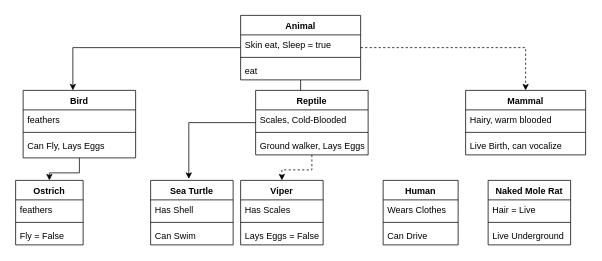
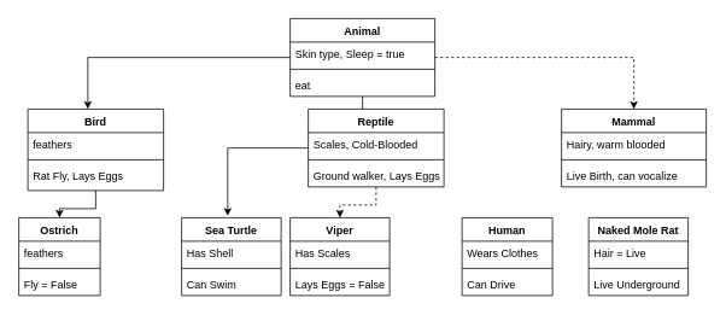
  <mxCell id="0" />
  <mxCell id="1" parent="0" />
  <mxCell id="2" style="edgeStyle=orthogonalEdgeStyle;rounded=0;orthogonalLoop=1;jettySize=auto;html=1;" parent="1" source="5" target="11" edge="1"><mxGeometry relative="1" as="geometry" /></mxCell>
  <mxCell id="3" style="edgeStyle=orthogonalEdgeStyle;rounded=0;orthogonalLoop=1;jettySize=auto;html=1;dashed=1;" parent="1" source="5" target="20" edge="1"><mxGeometry relative="1" as="geometry" /></mxCell>
  <mxCell id="4" style="edgeStyle=orthogonalEdgeStyle;rounded=0;orthogonalLoop=1;jettySize=auto;html=1;entryX=0.442;entryY=0;entryDx=0;entryDy=0;entryPerimeter=0;" parent="1" source="5" target="16" edge="1"><mxGeometry relative="1" as="geometry" /></mxCell>
  <mxCell id="5" value="Animal" style="swimlane;fontStyle=1;align=center;verticalAlign=top;childLayout=stackLayout;horizontal=1;startSize=26;horizontalStack=0;resizeParent=1;resizeParentMax=0;resizeLast=0;collapsible=1;marginBottom=0;" parent="1" vertex="1"><mxGeometry x="320" y="20" width="160" height="86" as="geometry" /></mxCell>
- <mxCell id="6" value="Skin eat, Sleep = true " style="text;strokeColor=none;fillColor=none;align=left;verticalAlign=top;spacingLeft=4;spacingRight=4;overflow=hidden;rotatable=0;points=[[0,0.5],[1,0.5]];portConstraint=eastwest;" parent="5" vertex="1"><mxGeometry y="26" width="160" height="26" as="geometry" /></mxCell>
+ <mxCell id="6" value="Skin type, Sleep = true " style="text;strokeColor=none;fillColor=none;align=left;verticalAlign=top;spacingLeft=4;spacingRight=4;overflow=hidden;rotatable=0;points=[[0,0.5],[1,0.5]];portConstraint=eastwest;" parent="5" vertex="1"><mxGeometry y="26" width="160" height="26" as="geometry" /></mxCell>
  <mxCell id="7" value="" style="line;strokeWidth=1;fillColor=none;align=left;verticalAlign=middle;spacingTop=-1;spacingLeft=3;spacingRight=3;rotatable=0;labelPosition=right;points=[];portConstraint=eastwest;" parent="5" vertex="1"><mxGeometry y="52" width="160" height="8" as="geometry" /></mxCell>
  <mxCell id="8" value="eat" style="text;strokeColor=none;fillColor=none;align=left;verticalAlign=top;spacingLeft=4;spacingRight=4;overflow=hidden;rotatable=0;points=[[0,0.5],[1,0.5]];portConstraint=eastwest;" parent="5" vertex="1"><mxGeometry y="60" width="160" height="26" as="geometry" /></mxCell>
  <mxCell id="9" style="edgeStyle=orthogonalEdgeStyle;rounded=0;orthogonalLoop=1;jettySize=auto;html=1;entryX=0.463;entryY=-0.023;entryDx=0;entryDy=0;entryPerimeter=0;" parent="1" source="11" target="28" edge="1"><mxGeometry relative="1" as="geometry" /></mxCell>
  <mxCell id="10" style="edgeStyle=orthogonalEdgeStyle;rounded=0;orthogonalLoop=1;jettySize=auto;html=1;entryX=0.5;entryY=0;entryDx=0;entryDy=0;dashed=1;" parent="1" source="11" target="40" edge="1"><mxGeometry relative="1" as="geometry" /></mxCell>
  <mxCell id="11" value="Reptile" style="swimlane;fontStyle=1;align=center;verticalAlign=top;childLayout=stackLayout;horizontal=1;startSize=26;horizontalStack=0;resizeParent=1;resizeParentMax=0;resizeLast=0;collapsible=1;marginBottom=0;" parent="1" vertex="1"><mxGeometry x="340" y="120" width="150" height="86" as="geometry" /></mxCell>
  <mxCell id="12" value="Scales, Cold-Blooded" style="text;strokeColor=none;fillColor=none;align=left;verticalAlign=top;spacingLeft=4;spacingRight=4;overflow=hidden;rotatable=0;points=[[0,0.5],[1,0.5]];portConstraint=eastwest;" parent="11" vertex="1"><mxGeometry y="26" width="150" height="26" as="geometry" /></mxCell>
  <mxCell id="13" value="" style="line;strokeWidth=1;fillColor=none;align=left;verticalAlign=middle;spacingTop=-1;spacingLeft=3;spacingRight=3;rotatable=0;labelPosition=right;points=[];portConstraint=eastwest;" parent="11" vertex="1"><mxGeometry y="52" width="150" height="8" as="geometry" /></mxCell>
  <mxCell id="14" value="Ground walker, Lays Eggs&#10;" style="text;strokeColor=none;fillColor=none;align=left;verticalAlign=top;spacingLeft=4;spacingRight=4;overflow=hidden;rotatable=0;points=[[0,0.5],[1,0.5]];portConstraint=eastwest;" parent="11" vertex="1"><mxGeometry y="60" width="150" height="26" as="geometry" /></mxCell>
  <mxCell id="15" style="edgeStyle=orthogonalEdgeStyle;rounded=0;orthogonalLoop=1;jettySize=auto;html=1;" parent="1" source="16" target="24" edge="1"><mxGeometry relative="1" as="geometry" /></mxCell>
  <mxCell id="16" value="Bird" style="swimlane;fontStyle=1;align=center;verticalAlign=top;childLayout=stackLayout;horizontal=1;startSize=26;horizontalStack=0;resizeParent=1;resizeParentMax=0;resizeLast=0;collapsible=1;marginBottom=0;" parent="1" vertex="1"><mxGeometry x="30" y="120" width="150" height="90" as="geometry" /></mxCell>
  <mxCell id="17" value="feathers" style="text;strokeColor=none;fillColor=none;align=left;verticalAlign=top;spacingLeft=4;spacingRight=4;overflow=hidden;rotatable=0;points=[[0,0.5],[1,0.5]];portConstraint=eastwest;" parent="16" vertex="1"><mxGeometry y="26" width="150" height="26" as="geometry" /></mxCell>
  <mxCell id="18" value="" style="line;strokeWidth=1;fillColor=none;align=left;verticalAlign=middle;spacingTop=-1;spacingLeft=3;spacingRight=3;rotatable=0;labelPosition=right;points=[];portConstraint=eastwest;" parent="16" vertex="1"><mxGeometry y="52" width="150" height="8" as="geometry" /></mxCell>
- <mxCell id="19" value="Can Fly, Lays Eggs" style="text;strokeColor=none;fillColor=none;align=left;verticalAlign=top;spacingLeft=4;spacingRight=4;overflow=hidden;rotatable=0;points=[[0,0.5],[1,0.5]];portConstraint=eastwest;" parent="16" vertex="1"><mxGeometry y="60" width="150" height="30" as="geometry" /></mxCell>
+ <mxCell id="19" value="Rat Fly, Lays Eggs" style="text;strokeColor=none;fillColor=none;align=left;verticalAlign=top;spacingLeft=4;spacingRight=4;overflow=hidden;rotatable=0;points=[[0,0.5],[1,0.5]];portConstraint=eastwest;" parent="16" vertex="1"><mxGeometry y="60" width="150" height="30" as="geometry" /></mxCell>
  <mxCell id="20" value="Mammal" style="swimlane;fontStyle=1;align=center;verticalAlign=top;childLayout=stackLayout;horizontal=1;startSize=26;horizontalStack=0;resizeParent=1;resizeParentMax=0;resizeLast=0;collapsible=1;marginBottom=0;" parent="1" vertex="1"><mxGeometry x="620" y="120" width="160" height="86" as="geometry" /></mxCell>
  <mxCell id="21" value="Hairy, warm blooded" style="text;strokeColor=none;fillColor=none;align=left;verticalAlign=top;spacingLeft=4;spacingRight=4;overflow=hidden;rotatable=0;points=[[0,0.5],[1,0.5]];portConstraint=eastwest;" parent="20" vertex="1"><mxGeometry y="26" width="160" height="26" as="geometry" /></mxCell>
  <mxCell id="22" value="" style="line;strokeWidth=1;fillColor=none;align=left;verticalAlign=middle;spacingTop=-1;spacingLeft=3;spacingRight=3;rotatable=0;labelPosition=right;points=[];portConstraint=eastwest;" parent="20" vertex="1"><mxGeometry y="52" width="160" height="8" as="geometry" /></mxCell>
  <mxCell id="23" value="Live Birth, can vocalize" style="text;strokeColor=none;fillColor=none;align=left;verticalAlign=top;spacingLeft=4;spacingRight=4;overflow=hidden;rotatable=0;points=[[0,0.5],[1,0.5]];portConstraint=eastwest;" parent="20" vertex="1"><mxGeometry y="60" width="160" height="26" as="geometry" /></mxCell>
  <mxCell id="24" value="Ostrich" style="swimlane;fontStyle=1;align=center;verticalAlign=top;childLayout=stackLayout;horizontal=1;startSize=26;horizontalStack=0;resizeParent=1;resizeParentMax=0;resizeLast=0;collapsible=1;marginBottom=0;" parent="1" vertex="1"><mxGeometry x="20" y="240" width="90" height="86" as="geometry" /></mxCell>
  <mxCell id="25" value="feathers" style="text;strokeColor=none;fillColor=none;align=left;verticalAlign=top;spacingLeft=4;spacingRight=4;overflow=hidden;rotatable=0;points=[[0,0.5],[1,0.5]];portConstraint=eastwest;" parent="24" vertex="1"><mxGeometry y="26" width="90" height="26" as="geometry" /></mxCell>
  <mxCell id="26" value="" style="line;strokeWidth=1;fillColor=none;align=left;verticalAlign=middle;spacingTop=-1;spacingLeft=3;spacingRight=3;rotatable=0;labelPosition=right;points=[];portConstraint=eastwest;" parent="24" vertex="1"><mxGeometry y="52" width="90" height="8" as="geometry" /></mxCell>
  <mxCell id="27" value="Fly = False" style="text;strokeColor=none;fillColor=none;align=left;verticalAlign=top;spacingLeft=4;spacingRight=4;overflow=hidden;rotatable=0;points=[[0,0.5],[1,0.5]];portConstraint=eastwest;" parent="24" vertex="1"><mxGeometry y="60" width="90" height="26" as="geometry" /></mxCell>
  <mxCell id="28" value="Sea Turtle" style="swimlane;fontStyle=1;align=center;verticalAlign=top;childLayout=stackLayout;horizontal=1;startSize=26;horizontalStack=0;resizeParent=1;resizeParentMax=0;resizeLast=0;collapsible=1;marginBottom=0;" parent="1" vertex="1"><mxGeometry x="200" y="240" width="110" height="86" as="geometry" /></mxCell>
  <mxCell id="29" value="Has Shell" style="text;strokeColor=none;fillColor=none;align=left;verticalAlign=top;spacingLeft=4;spacingRight=4;overflow=hidden;rotatable=0;points=[[0,0.5],[1,0.5]];portConstraint=eastwest;" parent="28" vertex="1"><mxGeometry y="26" width="110" height="26" as="geometry" /></mxCell>
  <mxCell id="30" value="" style="line;strokeWidth=1;fillColor=none;align=left;verticalAlign=middle;spacingTop=-1;spacingLeft=3;spacingRight=3;rotatable=0;labelPosition=right;points=[];portConstraint=eastwest;" parent="28" vertex="1"><mxGeometry y="52" width="110" height="8" as="geometry" /></mxCell>
  <mxCell id="31" value="Can Swim" style="text;strokeColor=none;fillColor=none;align=left;verticalAlign=top;spacingLeft=4;spacingRight=4;overflow=hidden;rotatable=0;points=[[0,0.5],[1,0.5]];portConstraint=eastwest;" parent="28" vertex="1"><mxGeometry y="60" width="110" height="26" as="geometry" /></mxCell>
  <mxCell id="32" value="Human" style="swimlane;fontStyle=1;align=center;verticalAlign=top;childLayout=stackLayout;horizontal=1;startSize=26;horizontalStack=0;resizeParent=1;resizeParentMax=0;resizeLast=0;collapsible=1;marginBottom=0;" parent="1" vertex="1"><mxGeometry x="510" y="240" width="100" height="86" as="geometry" /></mxCell>
  <mxCell id="33" value="Wears Clothes" style="text;strokeColor=none;fillColor=none;align=left;verticalAlign=top;spacingLeft=4;spacingRight=4;overflow=hidden;rotatable=0;points=[[0,0.5],[1,0.5]];portConstraint=eastwest;" parent="32" vertex="1"><mxGeometry y="26" width="100" height="26" as="geometry" /></mxCell>
  <mxCell id="34" value="" style="line;strokeWidth=1;fillColor=none;align=left;verticalAlign=middle;spacingTop=-1;spacingLeft=3;spacingRight=3;rotatable=0;labelPosition=right;points=[];portConstraint=eastwest;" parent="32" vertex="1"><mxGeometry y="52" width="100" height="8" as="geometry" /></mxCell>
  <mxCell id="35" value="Can Drive" style="text;strokeColor=none;fillColor=none;align=left;verticalAlign=top;spacingLeft=4;spacingRight=4;overflow=hidden;rotatable=0;points=[[0,0.5],[1,0.5]];portConstraint=eastwest;" parent="32" vertex="1"><mxGeometry y="60" width="100" height="26" as="geometry" /></mxCell>
  <mxCell id="36" value="Naked Mole Rat" style="swimlane;fontStyle=1;align=center;verticalAlign=top;childLayout=stackLayout;horizontal=1;startSize=26;horizontalStack=0;resizeParent=1;resizeParentMax=0;resizeLast=0;collapsible=1;marginBottom=0;" parent="1" vertex="1"><mxGeometry x="650" y="240" width="110" height="86" as="geometry" /></mxCell>
  <mxCell id="37" value="Hair = Live" style="text;strokeColor=none;fillColor=none;align=left;verticalAlign=top;spacingLeft=4;spacingRight=4;overflow=hidden;rotatable=0;points=[[0,0.5],[1,0.5]];portConstraint=eastwest;" parent="36" vertex="1"><mxGeometry y="26" width="110" height="26" as="geometry" /></mxCell>
  <mxCell id="38" value="" style="line;strokeWidth=1;fillColor=none;align=left;verticalAlign=middle;spacingTop=-1;spacingLeft=3;spacingRight=3;rotatable=0;labelPosition=right;points=[];portConstraint=eastwest;" parent="36" vertex="1"><mxGeometry y="52" width="110" height="8" as="geometry" /></mxCell>
  <mxCell id="39" value="Live Underground" style="text;strokeColor=none;fillColor=none;align=left;verticalAlign=top;spacingLeft=4;spacingRight=4;overflow=hidden;rotatable=0;points=[[0,0.5],[1,0.5]];portConstraint=eastwest;" parent="36" vertex="1"><mxGeometry y="60" width="110" height="26" as="geometry" /></mxCell>
  <mxCell id="40" value="Viper" style="swimlane;fontStyle=1;align=center;verticalAlign=top;childLayout=stackLayout;horizontal=1;startSize=26;horizontalStack=0;resizeParent=1;resizeParentMax=0;resizeLast=0;collapsible=1;marginBottom=0;" parent="1" vertex="1"><mxGeometry x="320" y="240" width="110" height="86" as="geometry" /></mxCell>
  <mxCell id="41" value="Has Scales" style="text;strokeColor=none;fillColor=none;align=left;verticalAlign=top;spacingLeft=4;spacingRight=4;overflow=hidden;rotatable=0;points=[[0,0.5],[1,0.5]];portConstraint=eastwest;" parent="40" vertex="1"><mxGeometry y="26" width="110" height="26" as="geometry" /></mxCell>
  <mxCell id="42" value="" style="line;strokeWidth=1;fillColor=none;align=left;verticalAlign=middle;spacingTop=-1;spacingLeft=3;spacingRight=3;rotatable=0;labelPosition=right;points=[];portConstraint=eastwest;" parent="40" vertex="1"><mxGeometry y="52" width="110" height="8" as="geometry" /></mxCell>
  <mxCell id="43" value="Lays Eggs = False" style="text;strokeColor=none;fillColor=none;align=left;verticalAlign=top;spacingLeft=4;spacingRight=4;overflow=hidden;rotatable=0;points=[[0,0.5],[1,0.5]];portConstraint=eastwest;" parent="40" vertex="1"><mxGeometry y="60" width="110" height="26" as="geometry" /></mxCell>
